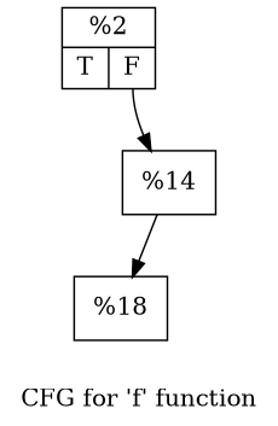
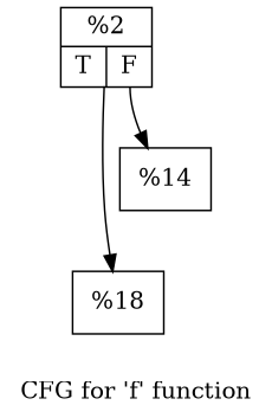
  digraph {
    label="CFG for 'f' function"
    node [shape=record]
    n1 [label="{%2|{<s0>T|<s1>F}}"]
    n2 [label="{%14}"]
    n3 [label="{%18}"]
    n1 -> n2 [tailport=s1]
-   n2 -> n3
+   n1 -> n3
  }
